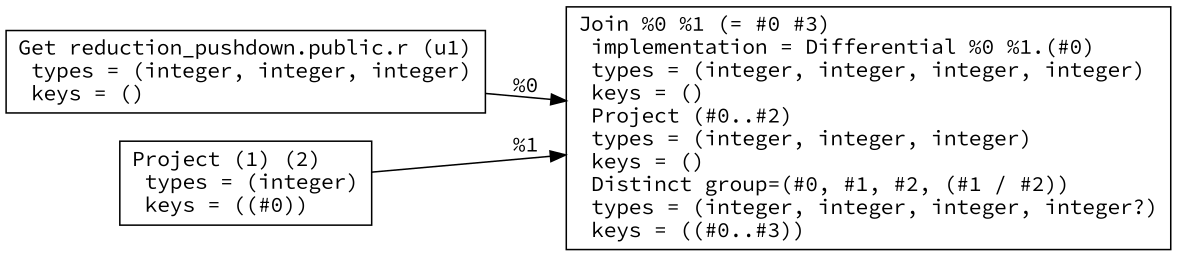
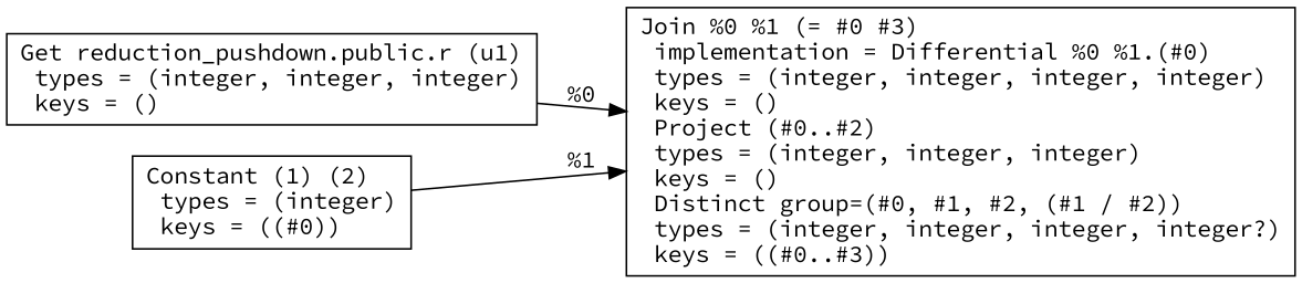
  digraph {
    rankdir=LR
    fontname="Source Code Pro"
    node [shape=record fontname="Source Code Pro"]
    edge [fontname="Source Code Pro"]
    n1 [label=" Get reduction_pushdown.public.r (u1)\l  types = (integer, integer, integer)\l  keys = ()\l"]
    n2 [label=" Join %0 %1 (= #0 #3)\l  implementation = Differential %0 %1.(#0)\l  types = (integer, integer, integer, integer)\l  keys = ()\l Project (#0..#2)\l  types = (integer, integer, integer)\l  keys = ()\l Distinct group=(#0, #1, #2, (#1 / #2))\l  types = (integer, integer, integer, integer?)\l  keys = ((#0..#3))\l"]
-   n3 [label=" Project (1) (2)\l  types = (integer)\l  keys = ((#0))\l"]
+   n3 [label=" Constant (1) (2)\l  types = (integer)\l  keys = ((#0))\l"]
    n1 -> n2 [label="%0\l"]
    n3 -> n2 [label="%1\l"]
  }
